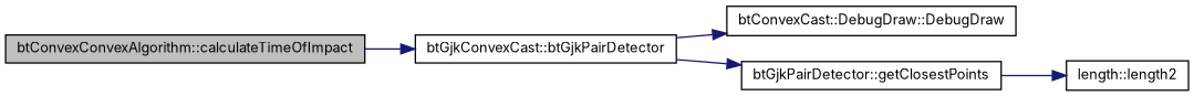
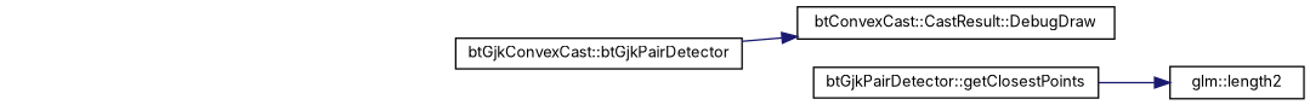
  digraph {
    fontname=Inter
    rankdir=LR
    node [color=black fontname=Inter fontsize=10 shape=record]
    edge [color=midnightblue fontname=Inter fontsize=10 labelfontname=FreeSans labelfontsize=10 style=solid]
-   n1 [fillcolor=grey75 fontcolor=black height=0.2 label="btConvexConvexAlgorithm::calculateTimeOfImpact" style=filled width=0.4]
    n2 [height=0.2 label="btGjkConvexCast::btGjkPairDetector" width=0.4]
-   n3 [height=0.2 label="btConvexCast::DebugDraw::DebugDraw" width=0.4]
+   n3 [height=0.2 label="btConvexCast::CastResult::DebugDraw" width=0.4]
    n4 [height=0.2 label="btGjkPairDetector::getClosestPoints" width=0.4]
-   n5 [height=0.2 label="length::length2" width=0.4]
-   n1 -> n2
+   n5 [height=0.2 label="glm::length2" width=0.4]
    n2 -> n3
-   n2 -> n4
    n4 -> n5
  }
